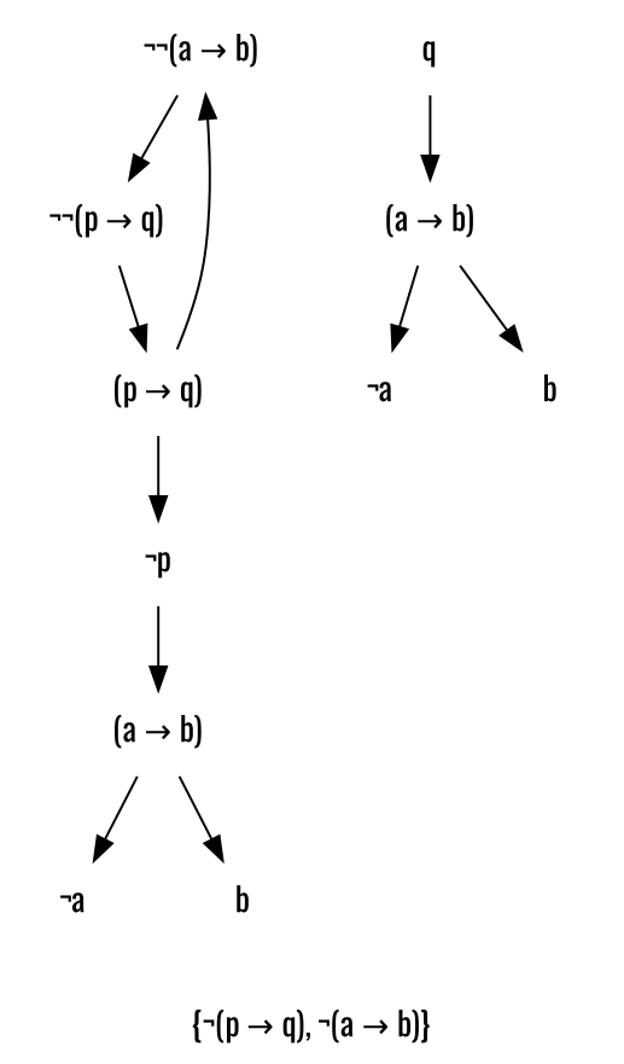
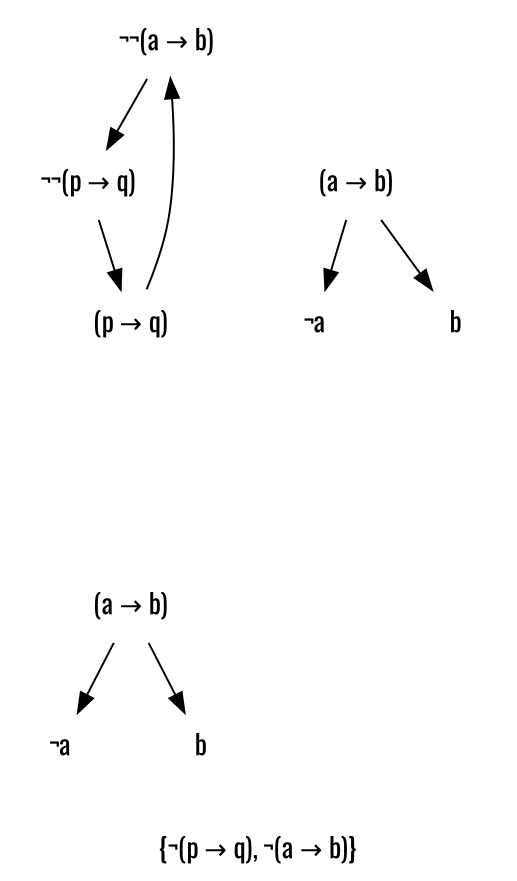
  digraph {
    fontname=Oswald
    label="{&not;(p &rarr; q), &not;(a &rarr; b)}"
    node [fontname=Oswald shape=plaintext]
    edge [fontname=Oswald]
    n1 [label="&not;&not;(a &rarr; b)"]
    n2 [label="&not;&not;(p &rarr; q)"]
    n3 [label="(p &rarr; q)"]
-   n4 [label="&not;p"]
    n5 [label="(a &rarr; b)"]
-   n6 [label=q]
    n7 [label="(a &rarr; b)"]
    n8 [label="&not;a"]
    n9 [label=b]
    n10 [label="&not;a"]
    n11 [label=b]
    n1 -> n2
    n2 -> n3
    n3 -> n1
-   n3 -> n4
-   n4 -> n5
    n5 -> n8
    n5 -> n9
-   n6 -> n7
    n7 -> n10
    n7 -> n11
  }
